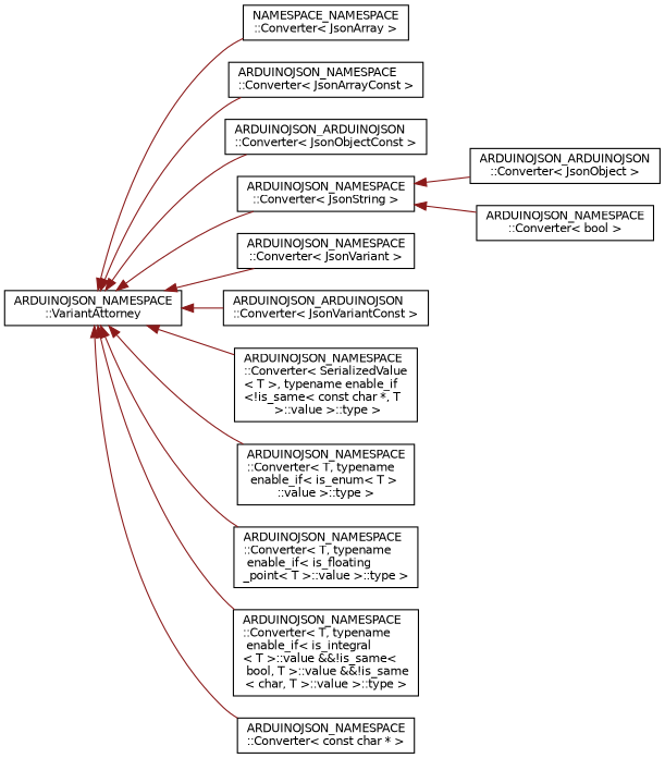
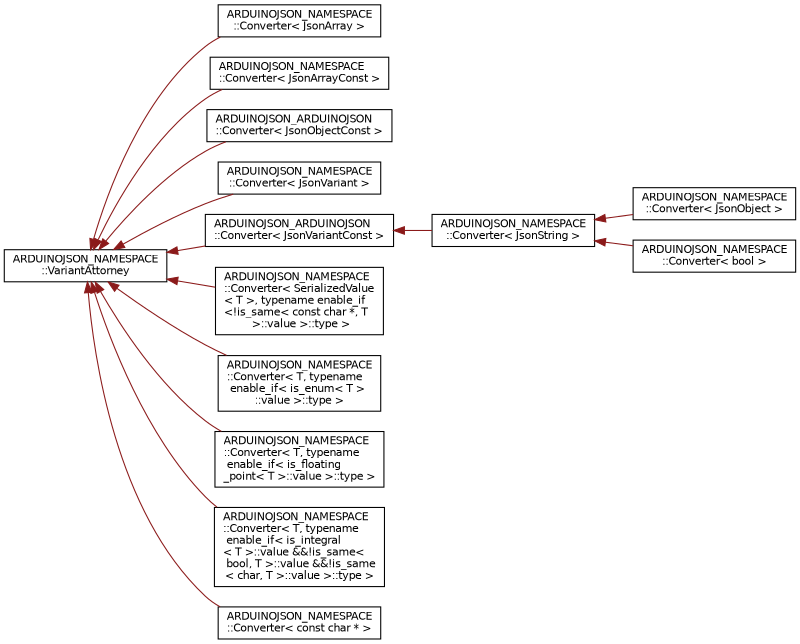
  digraph {
    rankdir=LR
    node [color=black fillcolor=white fontname=Helvetica fontsize=10 shape=record style=filled]
    edge [color=firebrick4 dir=back fontname=Helvetica fontsize=10 labelfontname=Helvetica labelfontsize=10 style=solid]
    n1 [height=0.2 label="ARDUINOJSON_NAMESPACE\l::VariantAttorney" width=0.4]
-   n2 [height=0.2 label="NAMESPACE_NAMESPACE\l::Converter\< JsonArray \>" width=0.4]
+   n2 [height=0.2 label="ARDUINOJSON_NAMESPACE\l::Converter\< JsonArray \>" width=0.4]
    n3 [height=0.2 label="ARDUINOJSON_NAMESPACE\l::Converter\< JsonArrayConst \>" width=0.4]
    n4 [height=0.2 label="ARDUINOJSON_ARDUINOJSON\l::Converter\< JsonObjectConst \>" width=0.4]
    n5 [height=0.2 label="ARDUINOJSON_NAMESPACE\l::Converter\< JsonString \>" width=0.4]
    n6 [height=0.2 label="ARDUINOJSON_NAMESPACE\l::Converter\< JsonVariant \>" width=0.4]
    n7 [height=0.2 label="ARDUINOJSON_ARDUINOJSON\l::Converter\< JsonVariantConst \>" width=0.4]
    n8 [height=0.2 label="ARDUINOJSON_NAMESPACE\l::Converter\< SerializedValue\l\< T \>, typename enable_if\l\<!is_same\< const char *, T\l \>::value \>::type \>" width=0.4]
    n9 [height=0.2 label="ARDUINOJSON_NAMESPACE\l::Converter\< T, typename\l enable_if\< is_enum\< T \>\l::value \>::type \>" width=0.4]
    n10 [height=0.2 label="ARDUINOJSON_NAMESPACE\l::Converter\< T, typename\l enable_if\< is_floating\l_point\< T \>::value \>::type \>" width=0.4]
    n11 [height=0.2 label="ARDUINOJSON_NAMESPACE\l::Converter\< T, typename\l enable_if\< is_integral\l\< T \>::value &&!is_same\<\l bool, T \>::value &&!is_same\l\< char, T \>::value \>::type \>" width=0.4]
    n12 [height=0.2 label="ARDUINOJSON_NAMESPACE\l::Converter\< const char * \>" width=0.4]
-   n13 [height=0.2 label="ARDUINOJSON_ARDUINOJSON\l::Converter\< JsonObject \>" width=0.4]
+   n13 [height=0.2 label="ARDUINOJSON_NAMESPACE\l::Converter\< JsonObject \>" width=0.4]
    n14 [height=0.2 label="ARDUINOJSON_NAMESPACE\l::Converter\< bool \>" width=0.4]
    n1 -> n2
    n1 -> n3
    n1 -> n4
-   n1 -> n5
+   n7 -> n5
    n1 -> n6
    n1 -> n7
    n1 -> n8
    n1 -> n9
    n1 -> n10
    n1 -> n11
    n1 -> n12
    n5 -> n13
    n5 -> n14
  }
